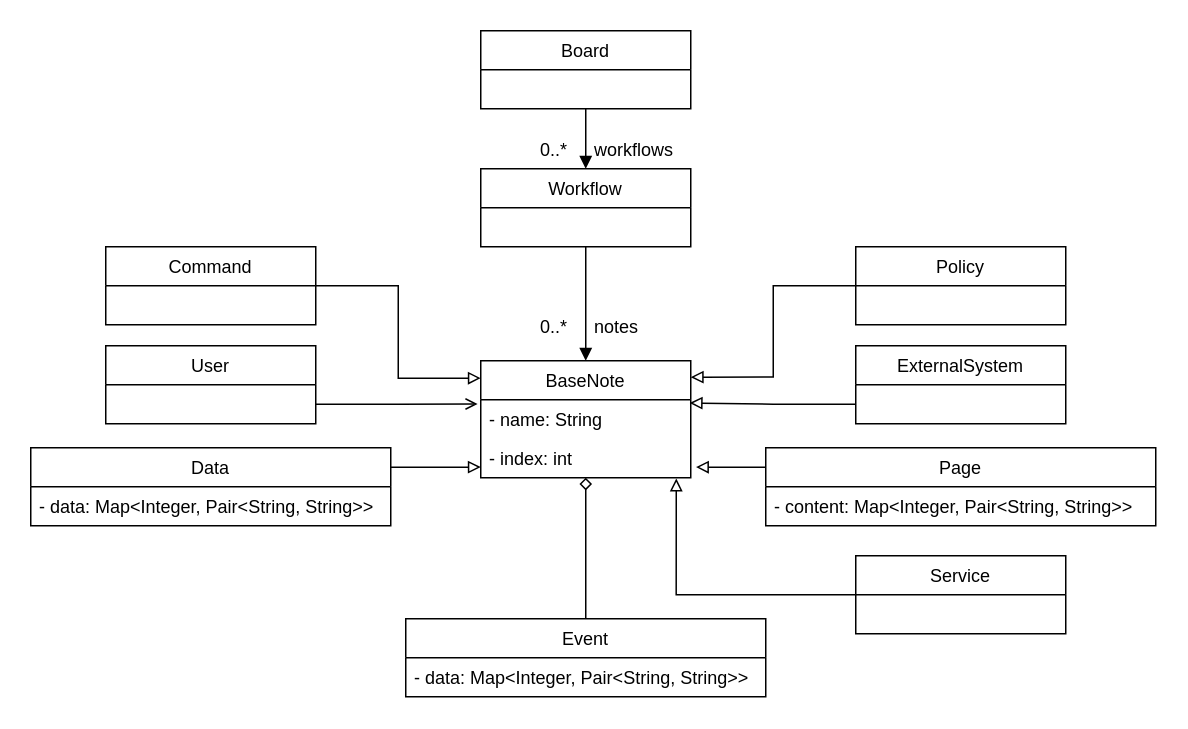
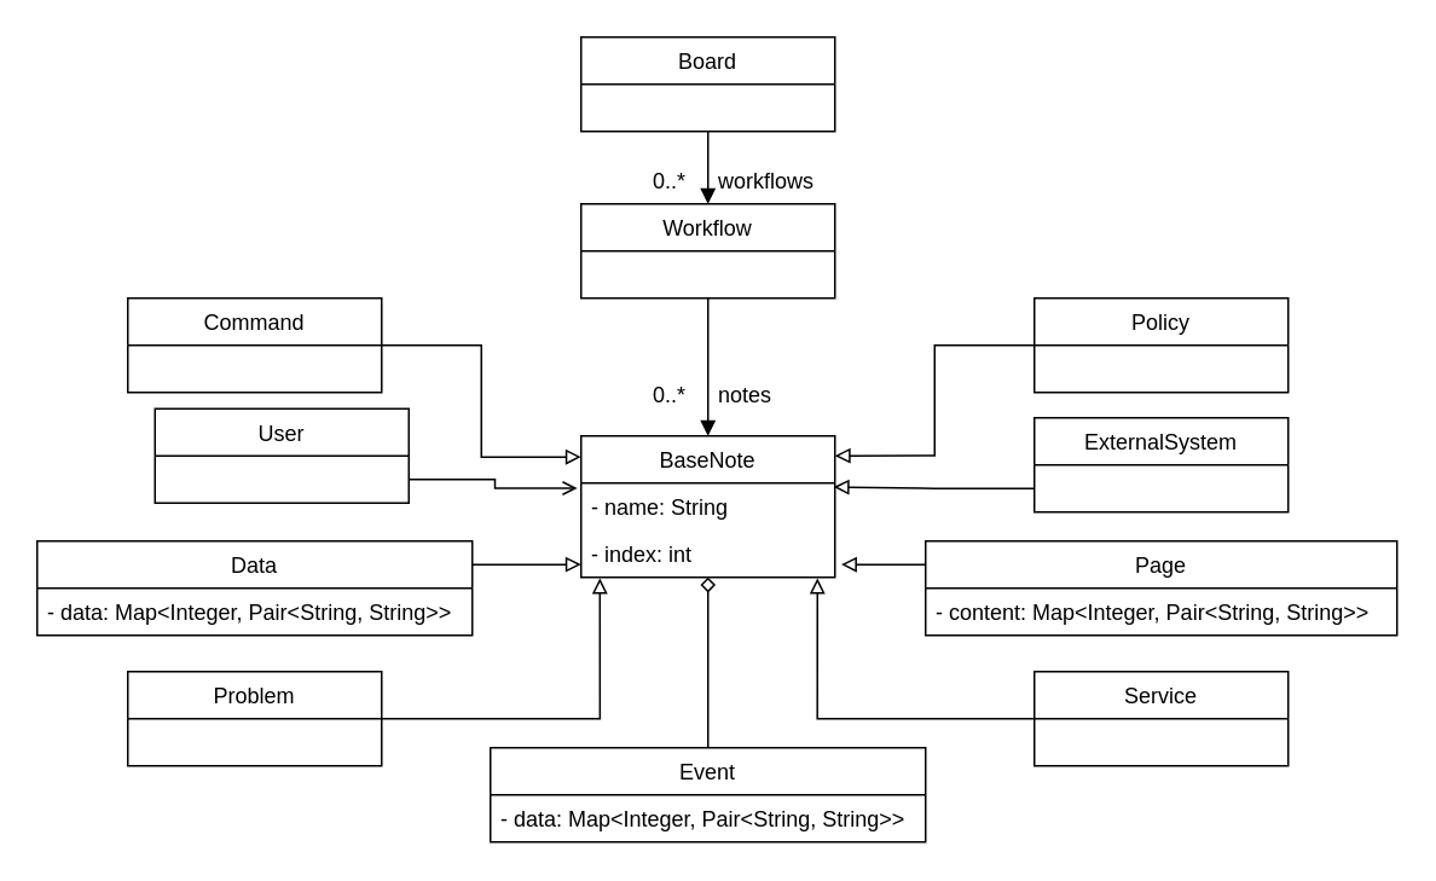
  <mxCell id="0" />
  <mxCell id="1" parent="0" />
  <mxCell id="2" style="edgeStyle=orthogonalEdgeStyle;rounded=0;orthogonalLoop=1;jettySize=auto;html=1;exitX=0.5;exitY=1;exitDx=0;exitDy=0;entryX=0.5;entryY=0;entryDx=0;entryDy=0;labelBackgroundColor=default;fontColor=default;strokeColor=default;endArrow=block;endFill=1;" edge="1" parent="1" source="3" target="5"><mxGeometry relative="1" as="geometry" /></mxCell>
  <mxCell id="3" value="Board" style="swimlane;fontStyle=0;childLayout=stackLayout;horizontal=1;startSize=26;fillColor=none;horizontalStack=0;resizeParent=1;resizeParentMax=0;resizeLast=0;collapsible=1;marginBottom=0;strokeColor=default;fontColor=default;" vertex="1" parent="1"><mxGeometry x="320" y="20" width="140" height="52" as="geometry" /></mxCell>
  <mxCell id="4" style="edgeStyle=orthogonalEdgeStyle;rounded=0;orthogonalLoop=1;jettySize=auto;html=1;exitX=0.5;exitY=1;exitDx=0;exitDy=0;entryX=0.5;entryY=0;entryDx=0;entryDy=0;labelBackgroundColor=default;fontColor=default;strokeColor=default;endArrow=block;endFill=1;" edge="1" parent="1" source="5" target="6"><mxGeometry relative="1" as="geometry" /></mxCell>
  <mxCell id="5" value="Workflow" style="swimlane;fontStyle=0;childLayout=stackLayout;horizontal=1;startSize=26;fillColor=none;horizontalStack=0;resizeParent=1;resizeParentMax=0;resizeLast=0;collapsible=1;marginBottom=0;strokeColor=default;fontColor=default;" vertex="1" parent="1"><mxGeometry x="320" y="112" width="140" height="52" as="geometry" /></mxCell>
  <mxCell id="6" value="BaseNote" style="swimlane;fontStyle=0;childLayout=stackLayout;horizontal=1;startSize=26;fillColor=none;horizontalStack=0;resizeParent=1;resizeParentMax=0;resizeLast=0;collapsible=1;marginBottom=0;strokeColor=default;fontColor=default;" vertex="1" parent="1"><mxGeometry x="320" y="240" width="140" height="78" as="geometry" /></mxCell>
  <mxCell id="7" value="- name: String" style="text;strokeColor=none;fillColor=none;align=left;verticalAlign=top;spacingLeft=4;spacingRight=4;overflow=hidden;rotatable=0;points=[[0,0.5],[1,0.5]];portConstraint=eastwest;fontColor=default;" vertex="1" parent="6"><mxGeometry y="26" width="140" height="26" as="geometry" /></mxCell>
  <mxCell id="8" value="- index: int" style="text;strokeColor=none;fillColor=none;align=left;verticalAlign=top;spacingLeft=4;spacingRight=4;overflow=hidden;rotatable=0;points=[[0,0.5],[1,0.5]];portConstraint=eastwest;fontColor=default;" vertex="1" parent="6"><mxGeometry y="52" width="140" height="26" as="geometry" /></mxCell>
+ <mxCell id="9" style="edgeStyle=orthogonalEdgeStyle;rounded=0;orthogonalLoop=1;jettySize=auto;html=1;exitX=1;exitY=0.5;exitDx=0;exitDy=0;entryX=0.074;entryY=1.019;entryDx=0;entryDy=0;entryPerimeter=0;labelBackgroundColor=default;fontColor=default;endArrow=block;endFill=0;strokeColor=default;" edge="1" parent="1" source="10" target="8"><mxGeometry relative="1" as="geometry" /></mxCell>
+ <mxCell id="10" value="Problem" style="swimlane;fontStyle=0;childLayout=stackLayout;horizontal=1;startSize=26;fillColor=none;horizontalStack=0;resizeParent=1;resizeParentMax=0;resizeLast=0;collapsible=1;marginBottom=0;strokeColor=default;fontColor=default;" vertex="1" parent="1"><mxGeometry x="70" y="370" width="140" height="52" as="geometry" /></mxCell>
  <mxCell id="11" style="edgeStyle=orthogonalEdgeStyle;rounded=0;orthogonalLoop=1;jettySize=auto;html=1;exitX=0;exitY=0.5;exitDx=0;exitDy=0;entryX=1;entryY=0.14;entryDx=0;entryDy=0;entryPerimeter=0;labelBackgroundColor=default;fontColor=default;endArrow=block;endFill=0;strokeColor=default;" edge="1" parent="1" source="12" target="6"><mxGeometry relative="1" as="geometry" /></mxCell>
  <mxCell id="12" value="Policy" style="swimlane;fontStyle=0;childLayout=stackLayout;horizontal=1;startSize=26;fillColor=none;horizontalStack=0;resizeParent=1;resizeParentMax=0;resizeLast=0;collapsible=1;marginBottom=0;strokeColor=default;fontColor=default;" vertex="1" parent="1"><mxGeometry x="570" y="164" width="140" height="52" as="geometry" /></mxCell>
  <mxCell id="13" style="edgeStyle=orthogonalEdgeStyle;rounded=0;orthogonalLoop=1;jettySize=auto;html=1;exitX=0;exitY=0.25;exitDx=0;exitDy=0;entryX=1.025;entryY=0.727;entryDx=0;entryDy=0;entryPerimeter=0;labelBackgroundColor=default;fontColor=default;endArrow=block;endFill=0;strokeColor=default;" edge="1" parent="1" source="14" target="8"><mxGeometry relative="1" as="geometry" /></mxCell>
  <mxCell id="14" value="Page" style="swimlane;fontStyle=0;childLayout=stackLayout;horizontal=1;startSize=26;fillColor=none;horizontalStack=0;resizeParent=1;resizeParentMax=0;resizeLast=0;collapsible=1;marginBottom=0;strokeColor=default;fontColor=default;" vertex="1" parent="1"><mxGeometry x="510" y="298" width="260" height="52" as="geometry" /></mxCell>
  <mxCell id="15" value="- content: Map&lt;Integer, Pair&lt;String, String&gt;&gt;" style="text;strokeColor=none;fillColor=none;align=left;verticalAlign=top;spacingLeft=4;spacingRight=4;overflow=hidden;rotatable=0;points=[[0,0.5],[1,0.5]];portConstraint=eastwest;fontColor=default;" vertex="1" parent="14"><mxGeometry y="26" width="260" height="26" as="geometry" /></mxCell>
  <mxCell id="16" style="edgeStyle=orthogonalEdgeStyle;rounded=0;orthogonalLoop=1;jettySize=auto;html=1;exitX=0;exitY=0.75;exitDx=0;exitDy=0;entryX=0.995;entryY=0.082;entryDx=0;entryDy=0;entryPerimeter=0;labelBackgroundColor=default;fontColor=default;endArrow=block;endFill=0;strokeColor=default;" edge="1" parent="1" source="17" target="7"><mxGeometry relative="1" as="geometry" /></mxCell>
  <mxCell id="17" value="ExternalSystem" style="swimlane;fontStyle=0;childLayout=stackLayout;horizontal=1;startSize=26;fillColor=none;horizontalStack=0;resizeParent=1;resizeParentMax=0;resizeLast=0;collapsible=1;marginBottom=0;strokeColor=default;fontColor=default;" vertex="1" parent="1"><mxGeometry x="570" y="230" width="140" height="52" as="geometry" /></mxCell>
  <mxCell id="18" style="edgeStyle=orthogonalEdgeStyle;rounded=0;orthogonalLoop=1;jettySize=auto;html=1;exitX=1;exitY=0.5;exitDx=0;exitDy=0;entryX=0;entryY=0.149;entryDx=0;entryDy=0;entryPerimeter=0;labelBackgroundColor=default;fontColor=default;endArrow=block;endFill=0;strokeColor=default;" edge="1" parent="1" source="19" target="6"><mxGeometry relative="1" as="geometry" /></mxCell>
  <mxCell id="19" value="Command" style="swimlane;fontStyle=0;childLayout=stackLayout;horizontal=1;startSize=26;fillColor=none;horizontalStack=0;resizeParent=1;resizeParentMax=0;resizeLast=0;collapsible=1;marginBottom=0;strokeColor=default;fontColor=default;" vertex="1" parent="1"><mxGeometry x="70" y="164" width="140" height="52" as="geometry" /></mxCell>
  <mxCell id="20" style="edgeStyle=orthogonalEdgeStyle;rounded=0;orthogonalLoop=1;jettySize=auto;html=1;exitX=0.5;exitY=0;exitDx=0;exitDy=0;labelBackgroundColor=default;fontColor=default;endArrow=diamond;endFill=0;strokeColor=default;" edge="1" parent="1" source="21" target="6"><mxGeometry relative="1" as="geometry" /></mxCell>
  <mxCell id="21" value="Event" style="swimlane;fontStyle=0;childLayout=stackLayout;horizontal=1;startSize=26;fillColor=none;horizontalStack=0;resizeParent=1;resizeParentMax=0;resizeLast=0;collapsible=1;marginBottom=0;strokeColor=default;fontColor=default;" vertex="1" parent="1"><mxGeometry x="270" y="412" width="240" height="52" as="geometry" /></mxCell>
  <mxCell id="22" value="- data: Map&lt;Integer, Pair&lt;String, String&gt;&gt;" style="text;strokeColor=none;fillColor=none;align=left;verticalAlign=top;spacingLeft=4;spacingRight=4;overflow=hidden;rotatable=0;points=[[0,0.5],[1,0.5]];portConstraint=eastwest;fontColor=default;" vertex="1" parent="21"><mxGeometry y="26" width="240" height="26" as="geometry" /></mxCell>
  <mxCell id="23" style="edgeStyle=orthogonalEdgeStyle;rounded=0;orthogonalLoop=1;jettySize=auto;html=1;exitX=1;exitY=0.75;exitDx=0;exitDy=0;entryX=-0.015;entryY=0.109;entryDx=0;entryDy=0;entryPerimeter=0;labelBackgroundColor=default;fontColor=default;endArrow=open;endFill=0;strokeColor=default;" edge="1" parent="1" source="24" target="7"><mxGeometry relative="1" as="geometry" /></mxCell>
- <mxCell id="24" value="User" style="swimlane;fontStyle=0;childLayout=stackLayout;horizontal=1;startSize=26;fillColor=none;horizontalStack=0;resizeParent=1;resizeParentMax=0;resizeLast=0;collapsible=1;marginBottom=0;strokeColor=default;fontColor=default;" vertex="1" parent="1"><mxGeometry x="70" y="230" width="140" height="52" as="geometry" /></mxCell>
+ <mxCell id="24" value="User" style="swimlane;fontStyle=0;childLayout=stackLayout;horizontal=1;startSize=26;fillColor=none;horizontalStack=0;resizeParent=1;resizeParentMax=0;resizeLast=0;collapsible=1;marginBottom=0;strokeColor=default;fontColor=default;" vertex="1" parent="1"><mxGeometry x="85" y="225" width="140" height="52" as="geometry" /></mxCell>
  <mxCell id="25" style="edgeStyle=orthogonalEdgeStyle;rounded=0;orthogonalLoop=1;jettySize=auto;html=1;exitX=0;exitY=0.5;exitDx=0;exitDy=0;entryX=0.931;entryY=1.019;entryDx=0;entryDy=0;entryPerimeter=0;labelBackgroundColor=default;fontColor=default;endArrow=block;endFill=0;strokeColor=default;" edge="1" parent="1" source="26" target="8"><mxGeometry relative="1" as="geometry" /></mxCell>
  <mxCell id="26" value="Service" style="swimlane;fontStyle=0;childLayout=stackLayout;horizontal=1;startSize=26;fillColor=none;horizontalStack=0;resizeParent=1;resizeParentMax=0;resizeLast=0;collapsible=1;marginBottom=0;strokeColor=default;fontColor=default;" vertex="1" parent="1"><mxGeometry x="570" y="370" width="140" height="52" as="geometry" /></mxCell>
  <mxCell id="27" style="edgeStyle=orthogonalEdgeStyle;rounded=0;orthogonalLoop=1;jettySize=auto;html=1;exitX=1;exitY=0.25;exitDx=0;exitDy=0;entryX=0;entryY=0.727;entryDx=0;entryDy=0;entryPerimeter=0;labelBackgroundColor=default;fontColor=default;endArrow=block;endFill=0;strokeColor=default;" edge="1" parent="1" source="28" target="8"><mxGeometry relative="1" as="geometry" /></mxCell>
  <mxCell id="28" value="Data" style="swimlane;fontStyle=0;childLayout=stackLayout;horizontal=1;startSize=26;fillColor=none;horizontalStack=0;resizeParent=1;resizeParentMax=0;resizeLast=0;collapsible=1;marginBottom=0;strokeColor=default;fontColor=default;" vertex="1" parent="1"><mxGeometry x="20" y="298" width="240" height="52" as="geometry" /></mxCell>
  <mxCell id="29" value="- data: Map&lt;Integer, Pair&lt;String, String&gt;&gt;" style="text;strokeColor=none;fillColor=none;align=left;verticalAlign=top;spacingLeft=4;spacingRight=4;overflow=hidden;rotatable=0;points=[[0,0.5],[1,0.5]];portConstraint=eastwest;fontColor=default;" vertex="1" parent="28"><mxGeometry y="26" width="240" height="26" as="geometry" /></mxCell>
  <mxCell id="30" value="workflows" style="text;strokeColor=none;fillColor=none;align=left;verticalAlign=top;spacingLeft=4;spacingRight=4;overflow=hidden;rotatable=0;points=[[0,0.5],[1,0.5]];portConstraint=eastwest;fontColor=default;" vertex="1" parent="1"><mxGeometry x="390" y="86" width="100" height="26" as="geometry" /></mxCell>
  <mxCell id="31" value="0..*" style="text;strokeColor=none;fillColor=none;align=left;verticalAlign=top;spacingLeft=4;spacingRight=4;overflow=hidden;rotatable=0;points=[[0,0.5],[1,0.5]];portConstraint=eastwest;fontColor=default;" vertex="1" parent="1"><mxGeometry x="354" y="86" width="100" height="26" as="geometry" /></mxCell>
  <mxCell id="32" value="notes" style="text;strokeColor=none;fillColor=none;align=left;verticalAlign=top;spacingLeft=4;spacingRight=4;overflow=hidden;rotatable=0;points=[[0,0.5],[1,0.5]];portConstraint=eastwest;fontColor=default;" vertex="1" parent="1"><mxGeometry x="390" y="204" width="100" height="26" as="geometry" /></mxCell>
  <mxCell id="33" value="0..*" style="text;strokeColor=none;fillColor=none;align=left;verticalAlign=top;spacingLeft=4;spacingRight=4;overflow=hidden;rotatable=0;points=[[0,0.5],[1,0.5]];portConstraint=eastwest;fontColor=default;" vertex="1" parent="1"><mxGeometry x="354" y="204" width="100" height="26" as="geometry" /></mxCell>
